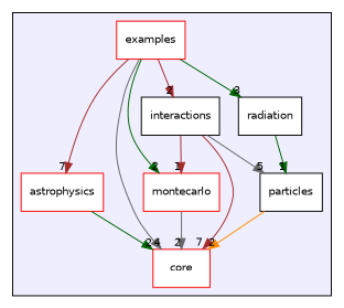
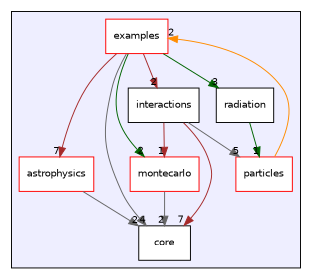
  digraph {
    compound=true
    node [color=black fillcolor=white fontname=Helvetica fontsize=10 shape=box style=filled]
    edge [color=gray40 headlabel=2 labeldistance=1.5 labelfontname=Helvetica labelfontsize=10]
    n1 [color=red label=astrophysics]
-   n2 [color=red label=core]
+   n2 [label=core]
    n3 [color=red label=examples]
    n4 [label=interactions]
    n5 [color=red label=montecarlo]
-   n6 [label=particles]
+   n6 [color=red label=particles]
    n7 [label=radiation]
    subgraph cluster_1 {
      bgcolor="#eeeeff"
      pencolor=black
      n1
      n2
      n3
      n4
      n5
      n6
      n7
    }
-   n1 -> n2 [color=darkgreen]
+   n1 -> n2
    n3 -> n1 [color=brown headlabel=7]
    n3 -> n2 [headlabel=4]
    n3 -> n4 [color=brown]
    n3 -> n5 [color=darkgreen]
    n3 -> n7 [color=darkgreen headlabel=3]
    n4 -> n2 [color=brown headlabel=7]
    n4 -> n5 [color=brown headlabel=1]
    n4 -> n6 [headlabel=5]
    n5 -> n2
-   n6 -> n2 [color=darkorange]
+   n6 -> n3 [color=darkorange]
    n7 -> n6 [color=darkgreen headlabel=1]
  }
